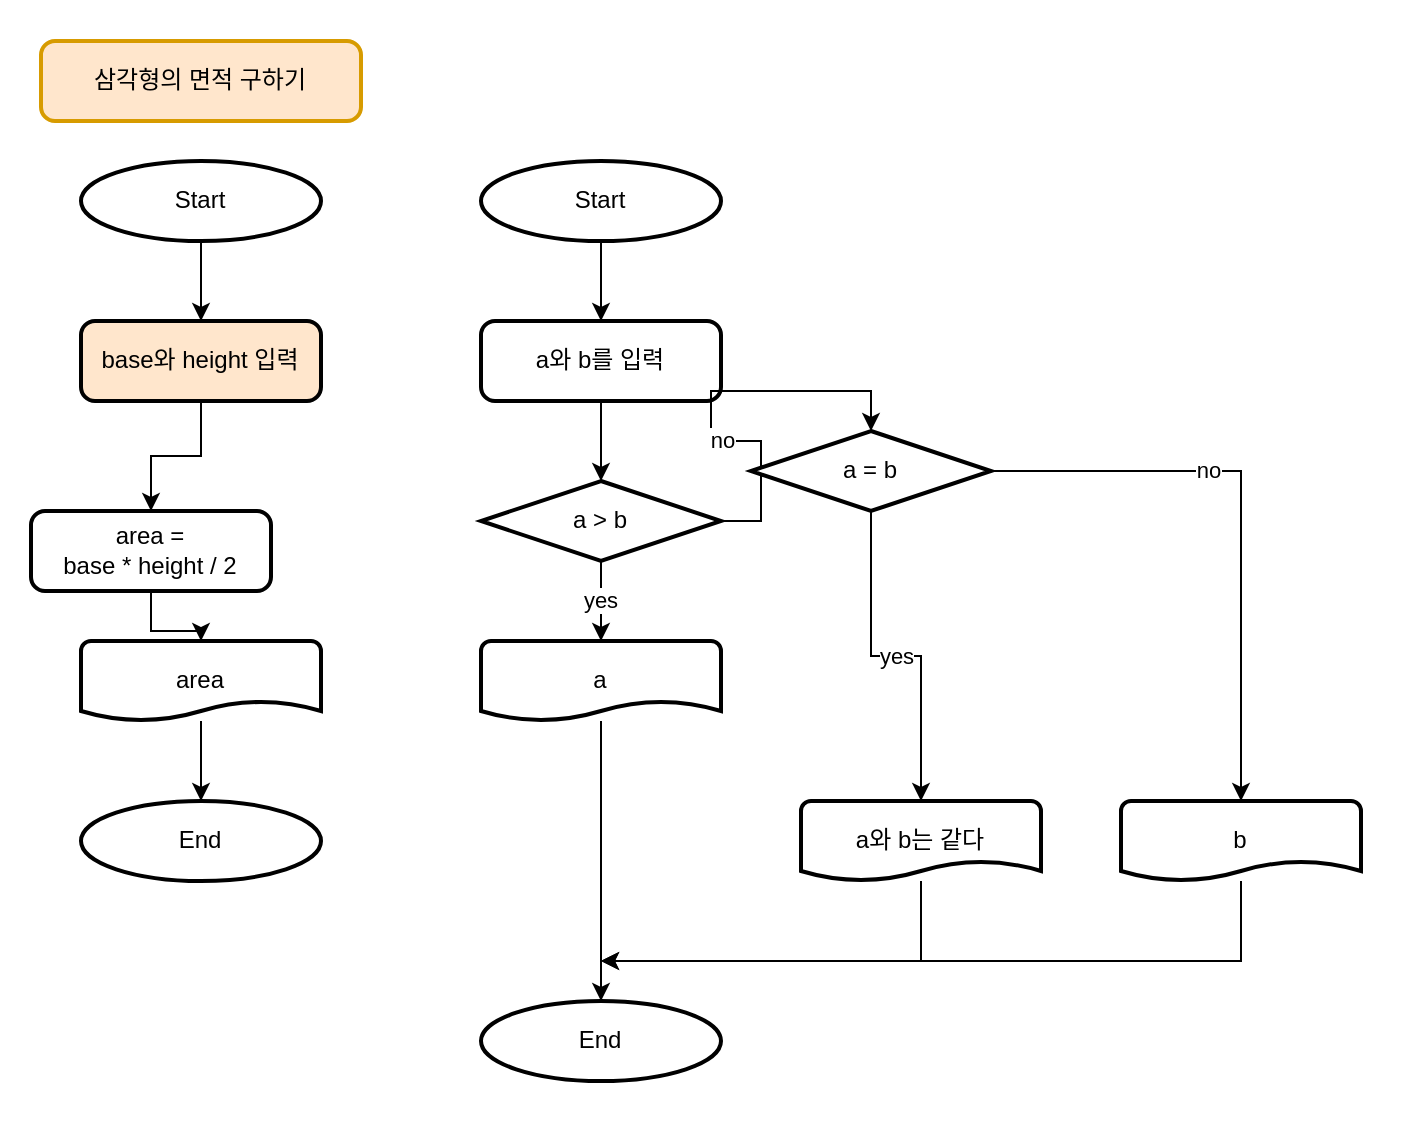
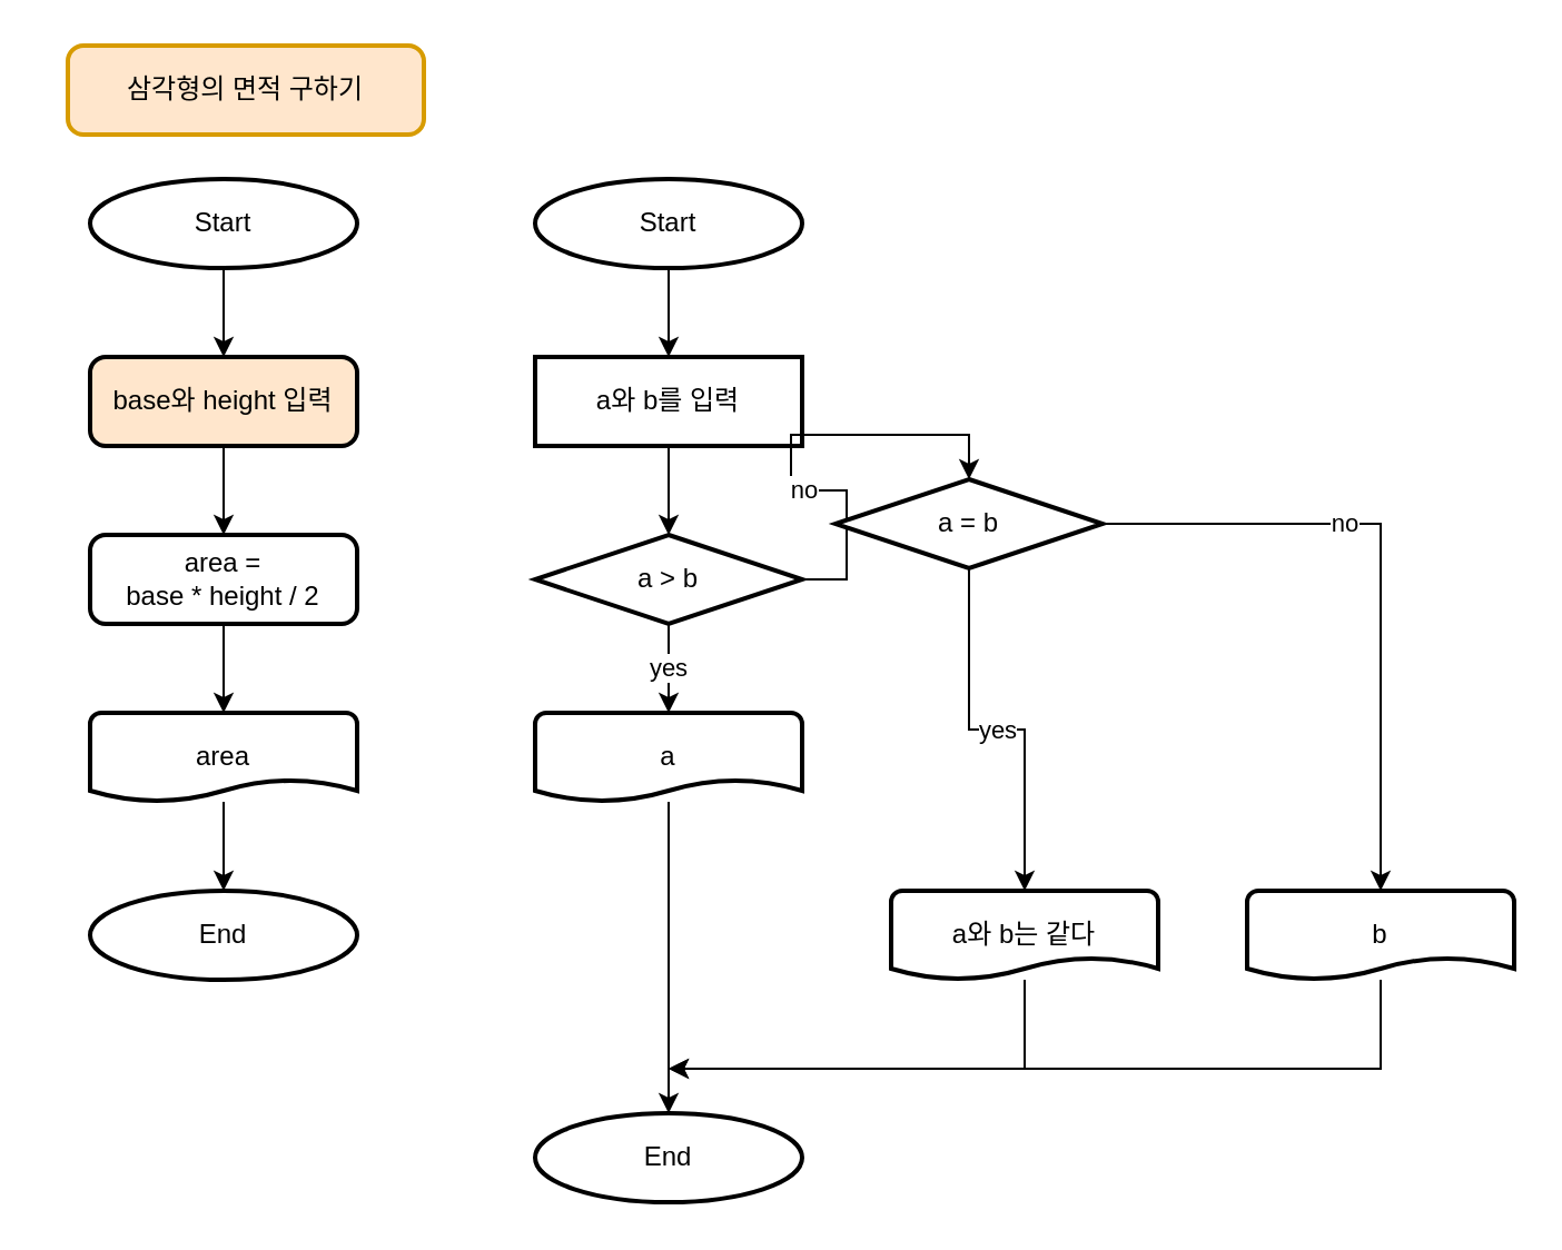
  <mxCell id="0" />
  <mxCell id="1" parent="0" />
  <mxCell id="2" style="edgeStyle=orthogonalEdgeStyle;rounded=0;orthogonalLoop=1;jettySize=auto;html=1;entryX=0.5;entryY=0;entryDx=0;entryDy=0;" edge="1" parent="1" source="3" target="6"><mxGeometry relative="1" as="geometry" /></mxCell>
  <mxCell id="3" value="Start" style="strokeWidth=2;html=1;shape=mxgraph.flowchart.start_2;whiteSpace=wrap;" vertex="1" parent="1"><mxGeometry x="40" y="80" width="120" height="40" as="geometry" /></mxCell>
  <mxCell id="4" value="End" style="strokeWidth=2;html=1;shape=mxgraph.flowchart.start_2;whiteSpace=wrap;" vertex="1" parent="1"><mxGeometry x="40" y="400" width="120" height="40" as="geometry" /></mxCell>
  <mxCell id="5" style="edgeStyle=orthogonalEdgeStyle;rounded=0;orthogonalLoop=1;jettySize=auto;html=1;entryX=0.5;entryY=0;entryDx=0;entryDy=0;" edge="1" parent="1" source="6" target="8"><mxGeometry relative="1" as="geometry" /></mxCell>
  <mxCell id="6" value="base와 height 입력" style="rounded=1;whiteSpace=wrap;html=1;absoluteArcSize=1;arcSize=14;strokeWidth=2;fillColor=#ffe6cc;" vertex="1" parent="1"><mxGeometry x="40" y="160" width="120" height="40" as="geometry" /></mxCell>
  <mxCell id="7" style="edgeStyle=orthogonalEdgeStyle;rounded=0;orthogonalLoop=1;jettySize=auto;html=1;entryX=0.5;entryY=0;entryDx=0;entryDy=0;entryPerimeter=0;" edge="1" parent="1" source="8" target="10"><mxGeometry relative="1" as="geometry" /></mxCell>
- <mxCell id="8" value="area = &lt;br&gt;base * height / 2" style="rounded=1;whiteSpace=wrap;html=1;absoluteArcSize=1;arcSize=14;strokeWidth=2;" vertex="1" parent="1"><mxGeometry x="15" y="255" width="120" height="40" as="geometry" /></mxCell>
+ <mxCell id="8" value="area = &lt;br&gt;base * height / 2" style="rounded=1;whiteSpace=wrap;html=1;absoluteArcSize=1;arcSize=14;strokeWidth=2;" vertex="1" parent="1"><mxGeometry x="40" y="240" width="120" height="40" as="geometry" /></mxCell>
  <mxCell id="9" style="edgeStyle=orthogonalEdgeStyle;rounded=0;orthogonalLoop=1;jettySize=auto;html=1;entryX=0.5;entryY=0;entryDx=0;entryDy=0;entryPerimeter=0;" edge="1" parent="1" source="10" target="4"><mxGeometry relative="1" as="geometry" /></mxCell>
  <mxCell id="10" value="area" style="strokeWidth=2;html=1;shape=mxgraph.flowchart.document2;whiteSpace=wrap;size=0.25;" vertex="1" parent="1"><mxGeometry x="40" y="320" width="120" height="40" as="geometry" /></mxCell>
- <mxCell id="11" value="삼각형의 면적 구하기" style="rounded=1;whiteSpace=wrap;html=1;absoluteArcSize=1;arcSize=14;strokeWidth=2;fillColor=#ffe6cc;strokeColor=#d79b00;" vertex="1" parent="1"><mxGeometry x="20" y="20" width="160" height="40" as="geometry" /></mxCell>
+ <mxCell id="11" value="삼각형의 면적 구하기" style="rounded=1;whiteSpace=wrap;html=1;absoluteArcSize=1;arcSize=14;strokeWidth=2;fillColor=#ffe6cc;strokeColor=#d79b00;" vertex="1" parent="1"><mxGeometry x="30" y="20" width="160" height="40" as="geometry" /></mxCell>
  <mxCell id="12" style="edgeStyle=orthogonalEdgeStyle;rounded=0;orthogonalLoop=1;jettySize=auto;html=1;entryX=0.5;entryY=0;entryDx=0;entryDy=0;" edge="1" parent="1" source="13" target="15"><mxGeometry relative="1" as="geometry" /></mxCell>
  <mxCell id="13" value="Start" style="strokeWidth=2;html=1;shape=mxgraph.flowchart.start_2;whiteSpace=wrap;" vertex="1" parent="1"><mxGeometry x="240" y="80" width="120" height="40" as="geometry" /></mxCell>
  <mxCell id="14" style="edgeStyle=orthogonalEdgeStyle;rounded=0;orthogonalLoop=1;jettySize=auto;html=1;entryX=0.5;entryY=0;entryDx=0;entryDy=0;entryPerimeter=0;" edge="1" parent="1" source="15" target="18"><mxGeometry relative="1" as="geometry" /></mxCell>
- <mxCell id="15" value="a와 b를 입력" style="rounded=1;whiteSpace=wrap;html=1;absoluteArcSize=1;arcSize=14;strokeWidth=2;" vertex="1" parent="1"><mxGeometry x="240" y="160" width="120" height="40" as="geometry" /></mxCell>
+ <mxCell id="15" value="a와 b를 입력" style="whiteSpace=wrap;html=1;absoluteArcSize=1;arcSize=14;strokeWidth=2;rounded=0;" vertex="1" parent="1"><mxGeometry x="240" y="160" width="120" height="40" as="geometry" /></mxCell>
  <mxCell id="16" value="yes" style="edgeStyle=orthogonalEdgeStyle;rounded=0;orthogonalLoop=1;jettySize=auto;html=1;entryX=0.5;entryY=0;entryDx=0;entryDy=0;entryPerimeter=0;" edge="1" parent="1" source="18" target="20"><mxGeometry relative="1" as="geometry" /></mxCell>
  <mxCell id="17" value="no" style="edgeStyle=orthogonalEdgeStyle;rounded=0;orthogonalLoop=1;jettySize=auto;html=1;entryX=0.5;entryY=0;entryDx=0;entryDy=0;entryPerimeter=0;" edge="1" parent="1" source="18" target="23"><mxGeometry x="-0.25" relative="1" as="geometry"><mxPoint as="offset" /></mxGeometry></mxCell>
  <mxCell id="18" value="a &amp;gt; b" style="strokeWidth=2;html=1;shape=mxgraph.flowchart.decision;whiteSpace=wrap;" vertex="1" parent="1"><mxGeometry x="240" y="240" width="120" height="40" as="geometry" /></mxCell>
  <mxCell id="19" style="edgeStyle=orthogonalEdgeStyle;rounded=0;orthogonalLoop=1;jettySize=auto;html=1;entryX=0.5;entryY=0;entryDx=0;entryDy=0;entryPerimeter=0;" edge="1" parent="1" source="20" target="28"><mxGeometry relative="1" as="geometry" /></mxCell>
  <mxCell id="20" value="a" style="strokeWidth=2;html=1;shape=mxgraph.flowchart.document2;whiteSpace=wrap;size=0.25;" vertex="1" parent="1"><mxGeometry x="240" y="320" width="120" height="40" as="geometry" /></mxCell>
  <mxCell id="21" value="yes" style="edgeStyle=orthogonalEdgeStyle;rounded=0;orthogonalLoop=1;jettySize=auto;html=1;entryX=0.5;entryY=0;entryDx=0;entryDy=0;entryPerimeter=0;" edge="1" parent="1" source="23" target="25"><mxGeometry relative="1" as="geometry" /></mxCell>
  <mxCell id="22" value="no" style="edgeStyle=orthogonalEdgeStyle;rounded=0;orthogonalLoop=1;jettySize=auto;html=1;entryX=0.5;entryY=0;entryDx=0;entryDy=0;entryPerimeter=0;" edge="1" parent="1" source="23" target="27"><mxGeometry x="-0.25" relative="1" as="geometry"><mxPoint as="offset" /></mxGeometry></mxCell>
  <mxCell id="23" value="a = b" style="strokeWidth=2;html=1;shape=mxgraph.flowchart.decision;whiteSpace=wrap;" vertex="1" parent="1"><mxGeometry x="375" y="215" width="120" height="40" as="geometry" /></mxCell>
  <mxCell id="24" style="edgeStyle=orthogonalEdgeStyle;rounded=0;orthogonalLoop=1;jettySize=auto;html=1;" edge="1" parent="1" source="25"><mxGeometry relative="1" as="geometry"><mxPoint x="300" y="480" as="targetPoint" /><Array as="points"><mxPoint x="460" y="480" /></Array></mxGeometry></mxCell>
  <mxCell id="25" value="a와 b는 같다" style="strokeWidth=2;html=1;shape=mxgraph.flowchart.document2;whiteSpace=wrap;size=0.25;" vertex="1" parent="1"><mxGeometry x="400" y="400" width="120" height="40" as="geometry" /></mxCell>
  <mxCell id="26" style="edgeStyle=orthogonalEdgeStyle;rounded=0;orthogonalLoop=1;jettySize=auto;html=1;" edge="1" parent="1" source="27"><mxGeometry relative="1" as="geometry"><mxPoint x="300" y="480" as="targetPoint" /><Array as="points"><mxPoint x="620" y="480" /></Array></mxGeometry></mxCell>
  <mxCell id="27" value="b" style="strokeWidth=2;html=1;shape=mxgraph.flowchart.document2;whiteSpace=wrap;size=0.25;" vertex="1" parent="1"><mxGeometry x="560" y="400" width="120" height="40" as="geometry" /></mxCell>
  <mxCell id="28" value="End" style="strokeWidth=2;html=1;shape=mxgraph.flowchart.start_2;whiteSpace=wrap;" vertex="1" parent="1"><mxGeometry x="240" y="500" width="120" height="40" as="geometry" /></mxCell>
